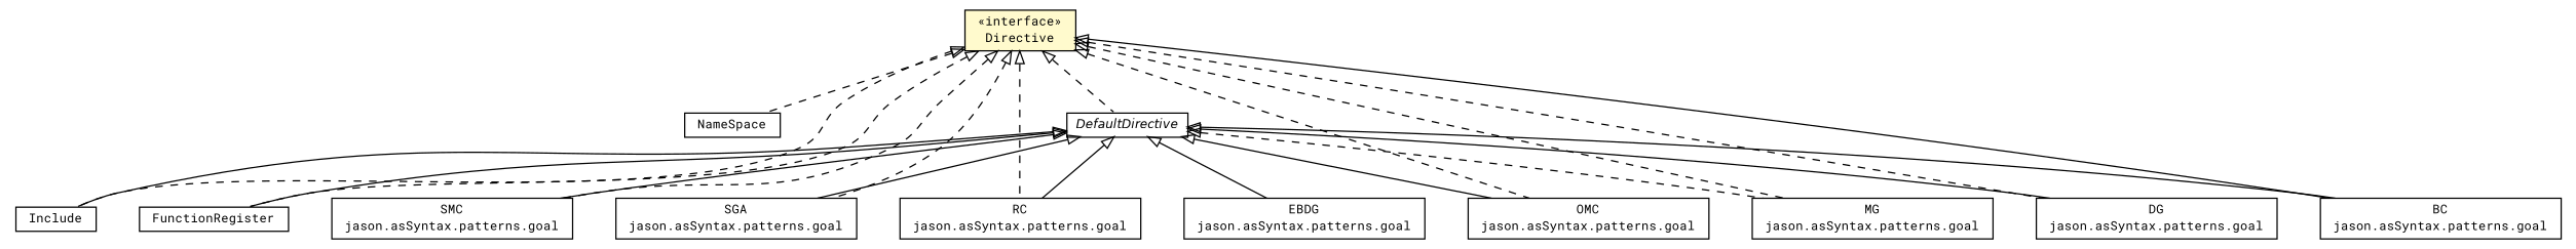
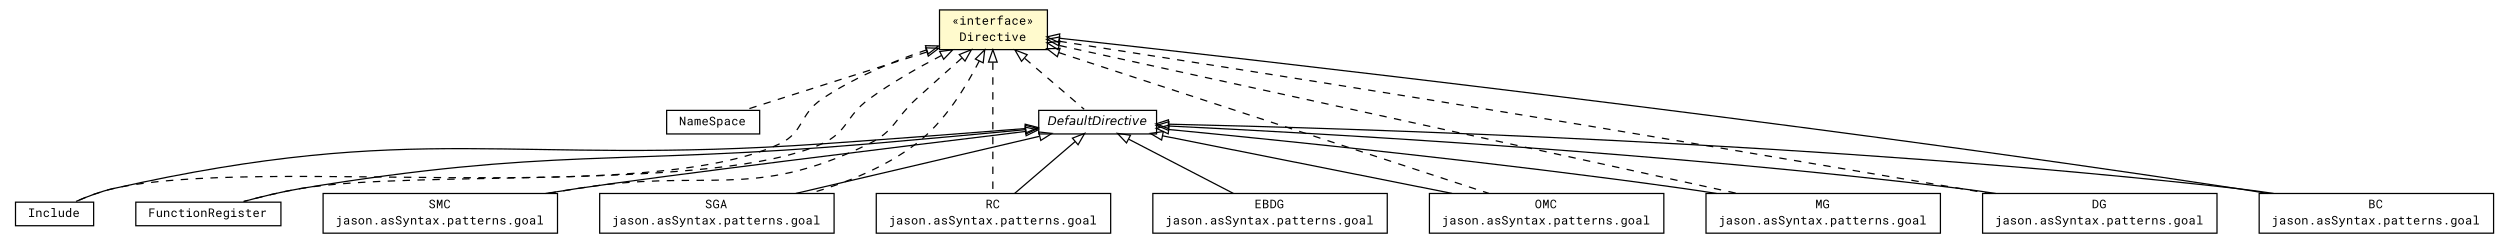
  digraph {
    fontname="Roboto Mono"
    nodesep=0.25
    ranksep=0.5
    node [fontcolor=black fontname="Roboto Mono" fontsize=10.0 shape=plaintext]
    edge [arrowtail=empty dir=back fontname="Roboto Mono" fontsize=10 headport=p labelfontname=Helvetica labelfontsize=10 tailport=p]
    n1 [label=<<table title="jason.asSyntax.directives.NameSpace" border="0" cellborder="1" cellspacing="0" cellpadding="2" port="p" href="./NameSpace.html"> 		<tr><td><table border="0" cellspacing="0" cellpadding="1"> <tr><td align="center" balign="center"> NameSpace </td></tr> 		</table></td></tr> 		</table>>]
    n2 [label=<<table title="jason.asSyntax.directives.Include" border="0" cellborder="1" cellspacing="0" cellpadding="2" port="p" href="./Include.html"> 		<tr><td><table border="0" cellspacing="0" cellpadding="1"> <tr><td align="center" balign="center"> Include </td></tr> 		</table></td></tr> 		</table>>]
    n3 [label=<<table title="jason.asSyntax.directives.FunctionRegister" border="0" cellborder="1" cellspacing="0" cellpadding="2" port="p" href="./FunctionRegister.html"> 		<tr><td><table border="0" cellspacing="0" cellpadding="1"> <tr><td align="center" balign="center"> FunctionRegister </td></tr> 		</table></td></tr> 		</table>>]
    n4 [label=<<table title="jason.asSyntax.directives.Directive" border="0" cellborder="1" cellspacing="0" cellpadding="2" port="p" bgcolor="lemonChiffon" href="./Directive.html"> 		<tr><td><table border="0" cellspacing="0" cellpadding="1"> <tr><td align="center" balign="center"> &#171;interface&#187; </td></tr> <tr><td align="center" balign="center"> Directive </td></tr> 		</table></td></tr> 		</table>>]
    n5 [label=<<table title="jason.asSyntax.directives.DefaultDirective" border="0" cellborder="1" cellspacing="0" cellpadding="2" port="p" href="./DefaultDirective.html"> 		<tr><td><table border="0" cellspacing="0" cellpadding="1"> <tr><td align="center" balign="center"><font face="Helvetica-Oblique"> DefaultDirective </font></td></tr> 		</table></td></tr> 		</table>>]
    n6 [label=<<table title="jason.asSyntax.patterns.goal.SMC" border="0" cellborder="1" cellspacing="0" cellpadding="2" port="p" href="../patterns/goal/SMC.html"> 		<tr><td><table border="0" cellspacing="0" cellpadding="1"> <tr><td align="center" balign="center"> SMC </td></tr> <tr><td align="center" balign="center"> jason.asSyntax.patterns.goal </td></tr> 		</table></td></tr> 		</table>>]
    n7 [label=<<table title="jason.asSyntax.patterns.goal.SGA" border="0" cellborder="1" cellspacing="0" cellpadding="2" port="p" href="../patterns/goal/SGA.html"> 		<tr><td><table border="0" cellspacing="0" cellpadding="1"> <tr><td align="center" balign="center"> SGA </td></tr> <tr><td align="center" balign="center"> jason.asSyntax.patterns.goal </td></tr> 		</table></td></tr> 		</table>>]
    n8 [label=<<table title="jason.asSyntax.patterns.goal.RC" border="0" cellborder="1" cellspacing="0" cellpadding="2" port="p" href="../patterns/goal/RC.html"> 		<tr><td><table border="0" cellspacing="0" cellpadding="1"> <tr><td align="center" balign="center"> RC </td></tr> <tr><td align="center" balign="center"> jason.asSyntax.patterns.goal </td></tr> 		</table></td></tr> 		</table>>]
    n9 [label=<<table title="jason.asSyntax.patterns.goal.OMC" border="0" cellborder="1" cellspacing="0" cellpadding="2" port="p" href="../patterns/goal/OMC.html"> 		<tr><td><table border="0" cellspacing="0" cellpadding="1"> <tr><td align="center" balign="center"> OMC </td></tr> <tr><td align="center" balign="center"> jason.asSyntax.patterns.goal </td></tr> 		</table></td></tr> 		</table>>]
    n10 [label=<<table title="jason.asSyntax.patterns.goal.MG" border="0" cellborder="1" cellspacing="0" cellpadding="2" port="p" href="../patterns/goal/MG.html"> 		<tr><td><table border="0" cellspacing="0" cellpadding="1"> <tr><td align="center" balign="center"> MG </td></tr> <tr><td align="center" balign="center"> jason.asSyntax.patterns.goal </td></tr> 		</table></td></tr> 		</table>>]
    n11 [label=<<table title="jason.asSyntax.patterns.goal.DG" border="0" cellborder="1" cellspacing="0" cellpadding="2" port="p" href="../patterns/goal/DG.html"> 		<tr><td><table border="0" cellspacing="0" cellpadding="1"> <tr><td align="center" balign="center"> DG </td></tr> <tr><td align="center" balign="center"> jason.asSyntax.patterns.goal </td></tr> 		</table></td></tr> 		</table>>]
    n12 [label=<<table title="jason.asSyntax.patterns.goal.BC" border="0" cellborder="1" cellspacing="0" cellpadding="2" port="p" href="../patterns/goal/BC.html"> 		<tr><td><table border="0" cellspacing="0" cellpadding="1"> <tr><td align="center" balign="center"> BC </td></tr> <tr><td align="center" balign="center"> jason.asSyntax.patterns.goal </td></tr> 		</table></td></tr> 		</table>>]
    n13 [label=<<table title="jason.asSyntax.patterns.goal.EBDG" border="0" cellborder="1" cellspacing="0" cellpadding="2" port="p" href="../patterns/goal/EBDG.html"> 		<tr><td><table border="0" cellspacing="0" cellpadding="1"> <tr><td align="center" balign="center"> EBDG </td></tr> <tr><td align="center" balign="center"> jason.asSyntax.patterns.goal </td></tr> 		</table></td></tr> 		</table>>]
    n4 -> n1 [style=dashed]
    n4 -> n2 [style=dashed]
    n4 -> n3 [style=dashed]
    n4 -> n5 [style=dashed]
    n4 -> n6 [style=dashed]
    n4 -> n7 [style=dashed]
    n4 -> n8 [style=dashed]
    n4 -> n9 [style=dashed]
    n4 -> n10 [style=dashed]
    n4 -> n11 [style=dashed]
    n4 -> n12 [style=solid]
    n5 -> n2
    n5 -> n3
    n5 -> n6
    n5 -> n7
    n5 -> n8
    n5 -> n9
-   n5 -> n10 [style=dashed]
+   n5 -> n10
    n5 -> n11
    n5 -> n12
    n5 -> n13
  }
